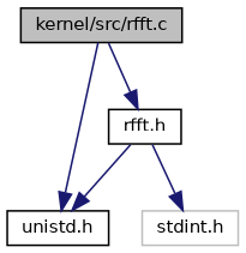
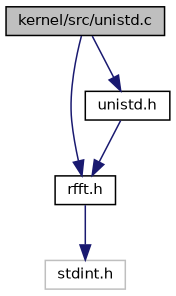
  digraph {
    node [color=black fillcolor=white fontname=Helvetica fontsize=10 shape=record style=filled]
    edge [color=midnightblue fontname=Helvetica fontsize=10 labelfontname=Helvetica labelfontsize=10 style=solid]
-   n1 [fillcolor=grey75 fontcolor=black height=0.2 label="kernel/src/rfft.c" width=0.4]
+   n1 [fillcolor=grey75 fontcolor=black height=0.2 label="kernel/src/unistd.c" width=0.4]
    n2 [height=0.2 label="rfft.h" width=0.4]
    n3 [height=0.2 label="unistd.h" width=0.4]
    n4 [color=grey75 height=0.2 label="stdint.h" width=0.4]
    n1 -> n2
    n1 -> n3
-   n2 -> n3
+   n3 -> n2
    n2 -> n4
  }
